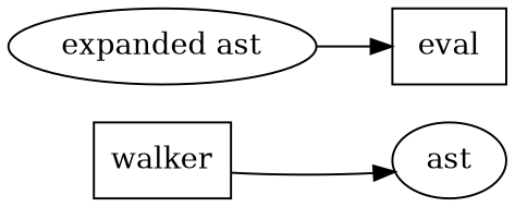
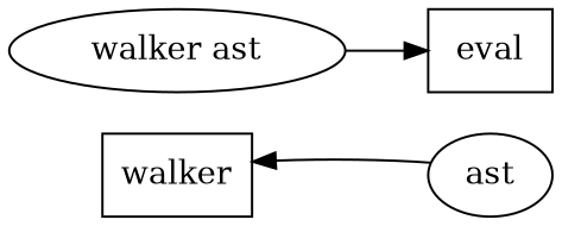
  digraph {
    rankdir=LR
    walker [shape=box]
-   n2 [label="expanded ast"]
+   n2 [label="walker ast"]
    eval [shape=box]
    ast
    n2 -> eval
-   walker -> ast
+   ast -> walker
  }
